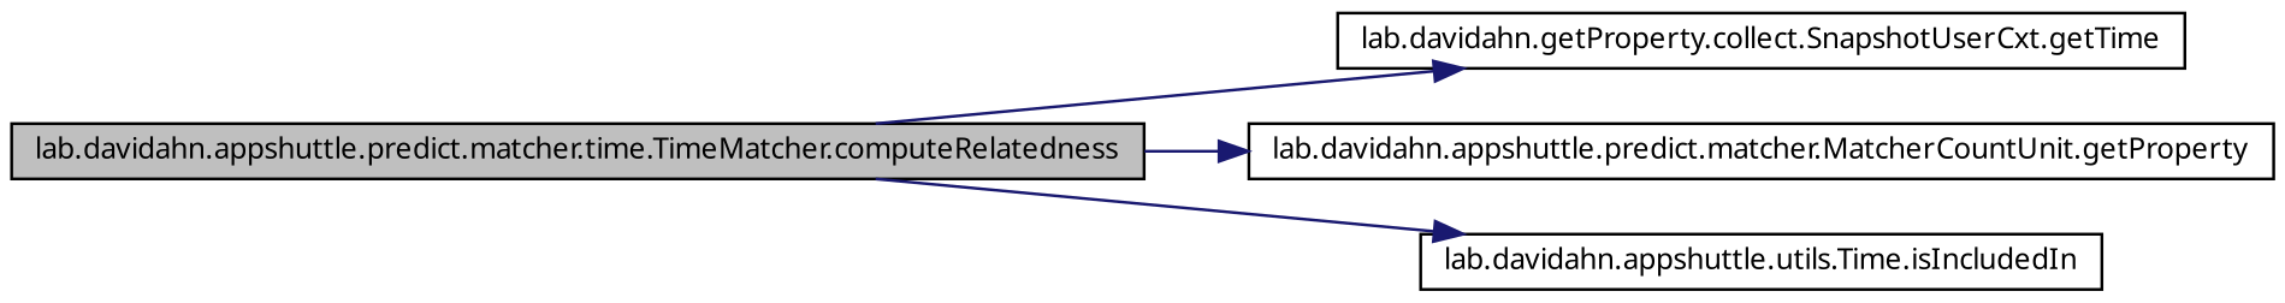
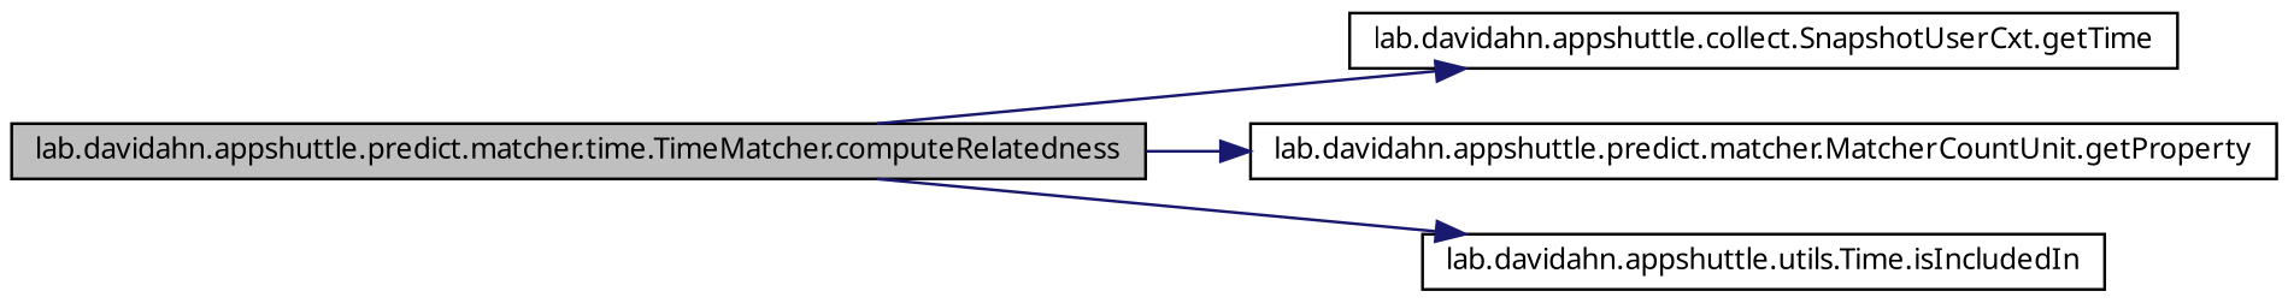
  digraph {
    rankdir=LR
    fontname="Noto Sans"
    node [color=black fillcolor=white fontname="Noto Sans" fontsize=10 shape=record style=filled]
    edge [color=midnightblue fontname="Noto Sans" fontsize=10 labelfontname=Helvetica labelfontsize=10 style=solid]
    n1 [fillcolor=grey75 fontcolor=black height=0.2 label="lab.davidahn.appshuttle.predict.matcher.time.TimeMatcher.computeRelatedness" width=0.4]
-   n2 [height=0.2 label="lab.davidahn.getProperty.collect.SnapshotUserCxt.getTime" width=0.4]
+   n2 [height=0.2 label="lab.davidahn.appshuttle.collect.SnapshotUserCxt.getTime" width=0.4]
    n3 [height=0.2 label="lab.davidahn.appshuttle.predict.matcher.MatcherCountUnit.getProperty" width=0.4]
    n4 [height=0.2 label="lab.davidahn.appshuttle.utils.Time.isIncludedIn" width=0.4]
    n1 -> n2
    n1 -> n3
    n1 -> n4
  }
